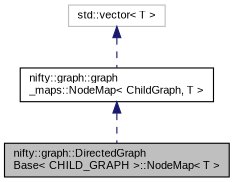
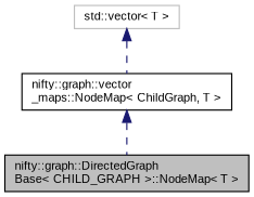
  digraph {
    fontname="Liberation Sans"
    node [color=black fillcolor=white fontname="Liberation Sans" fontsize=10 shape=record style=filled]
    edge [color=midnightblue dir=back fontname="Liberation Sans" fontsize=10 labelfontname=Helvetica labelfontsize=10 style=dashed]
    n1 [fillcolor=grey75 fontcolor=black height=0.2 label="nifty::graph::DirectedGraph\lBase\< CHILD_GRAPH \>::NodeMap\< T \>" width=0.4]
-   n2 [height=0.2 label="nifty::graph::graph\l_maps::NodeMap\< ChildGraph, T \>" width=0.4]
+   n2 [height=0.2 label="nifty::graph::vector\l_maps::NodeMap\< ChildGraph, T \>" width=0.4]
    n3 [color=grey75 height=0.2 label="std::vector\< T \>" width=0.4]
    n2 -> n1
    n3 -> n2
  }
